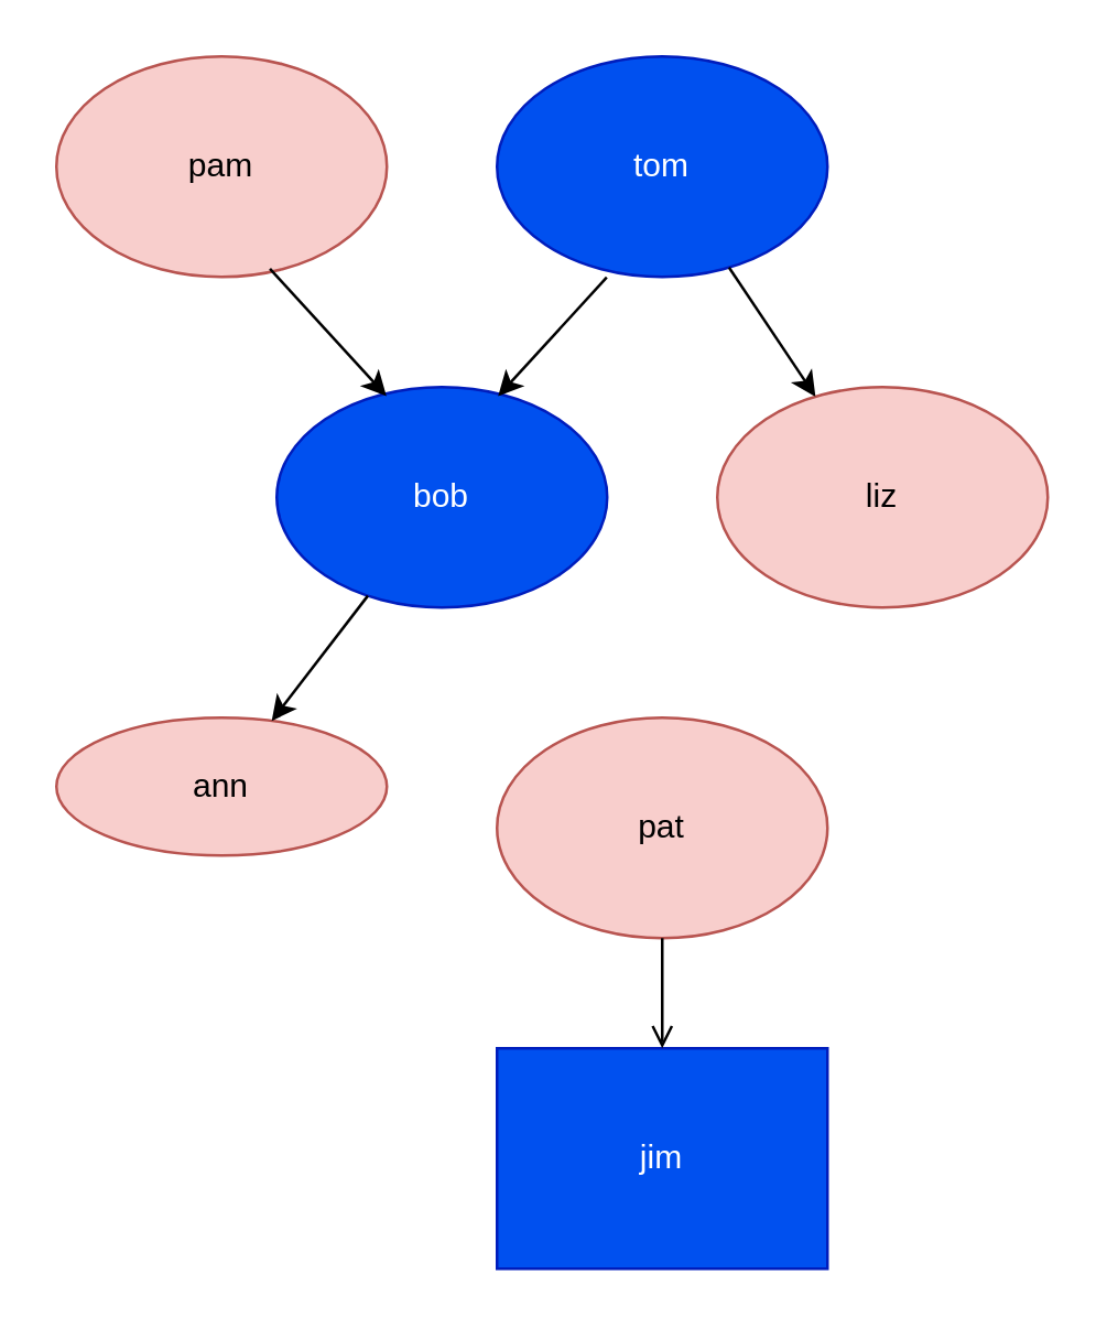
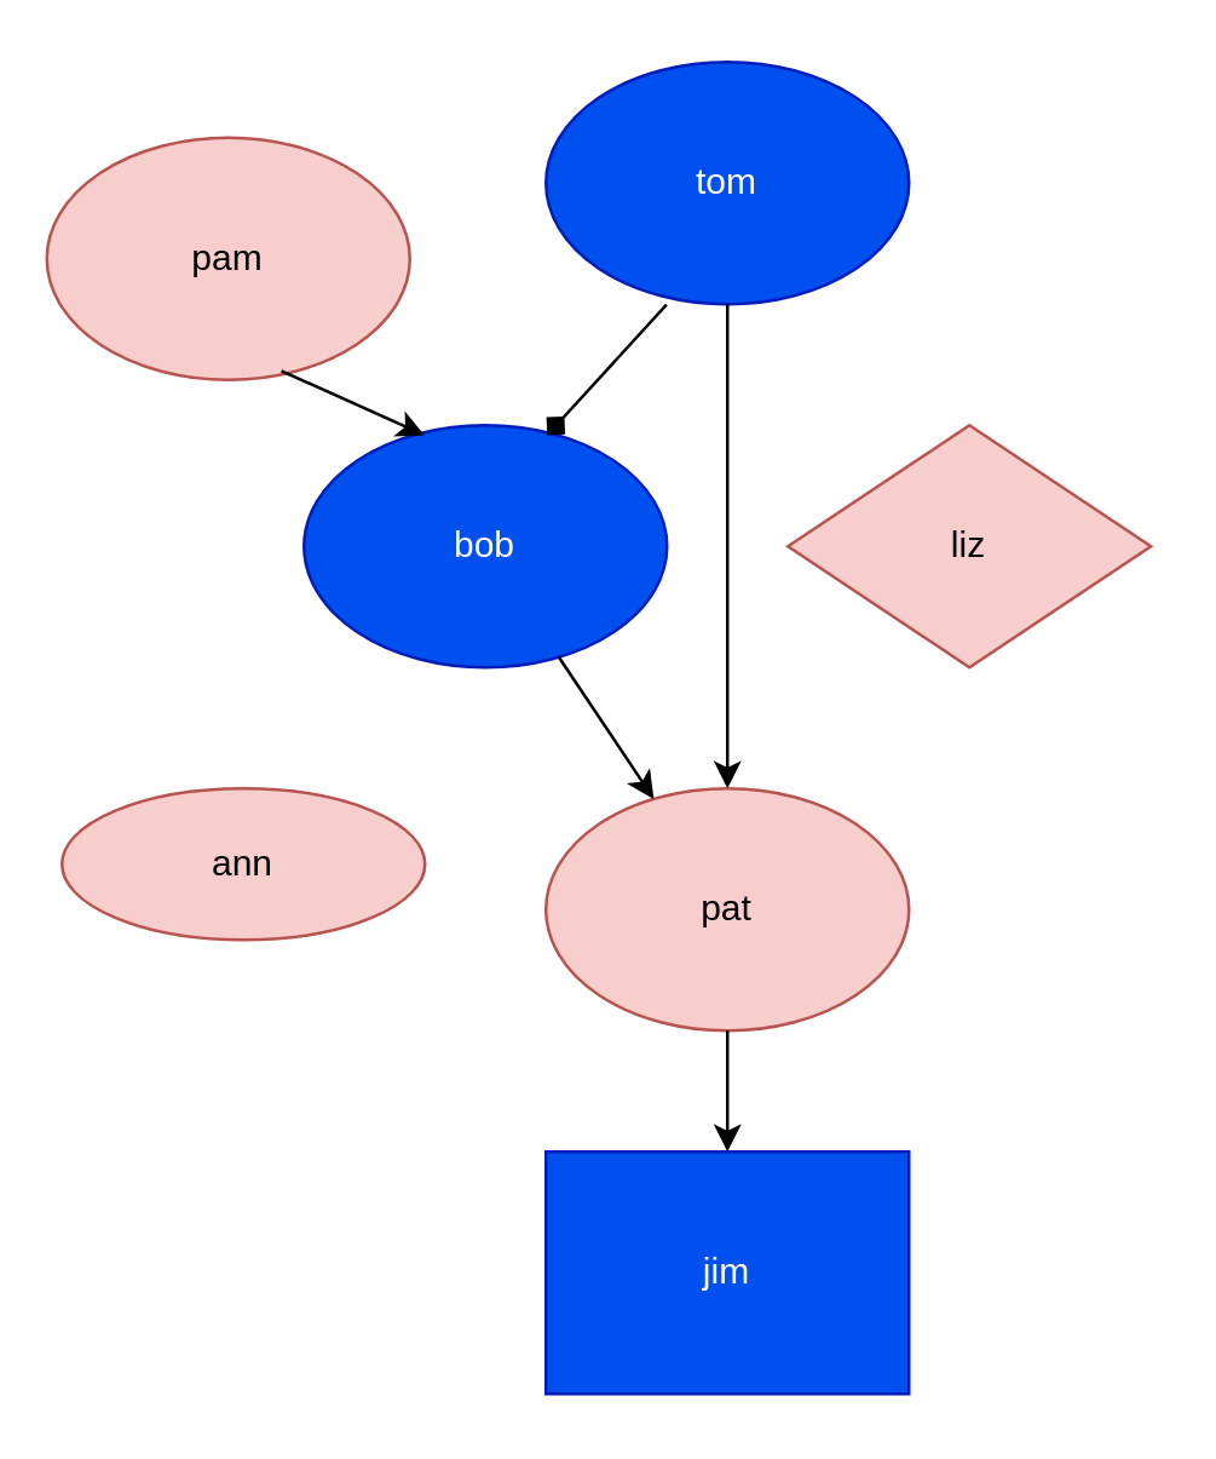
  <mxCell id="0" />
  <mxCell id="1" parent="0" />
- <mxCell id="2" value="pam" style="ellipse;whiteSpace=wrap;html=1;fillColor=#f8cecc;strokeColor=#b85450;" vertex="1" parent="1"><mxGeometry x="20" y="20" width="120" height="80" as="geometry" /></mxCell>
+ <mxCell id="2" value="pam" style="ellipse;whiteSpace=wrap;html=1;fillColor=#f8cecc;strokeColor=#b85450;" vertex="1" parent="1"><mxGeometry x="15" y="45" width="120" height="80" as="geometry" /></mxCell>
  <mxCell id="3" value="bob" style="ellipse;whiteSpace=wrap;html=1;fillColor=#0050ef;fontColor=#ffffff;strokeColor=#001DBC;" vertex="1" parent="1"><mxGeometry x="100" y="140" width="120" height="80" as="geometry" /></mxCell>
  <mxCell id="4" value="tom" style="ellipse;whiteSpace=wrap;html=1;fillColor=#0050ef;fontColor=#ffffff;strokeColor=#001DBC;" vertex="1" parent="1"><mxGeometry x="180" y="20" width="120" height="80" as="geometry" /></mxCell>
- <mxCell id="5" value="liz" style="ellipse;whiteSpace=wrap;html=1;fillColor=#f8cecc;strokeColor=#b85450;" vertex="1" parent="1"><mxGeometry x="260" y="140" width="120" height="80" as="geometry" /></mxCell>
+ <mxCell id="5" value="liz" style="rhombus;whiteSpace=wrap;html=1;fillColor=#f8cecc;strokeColor=#b85450;" vertex="1" parent="1"><mxGeometry x="260" y="140" width="120" height="80" as="geometry" /></mxCell>
  <mxCell id="6" value="" style="endArrow=classic;html=1;rounded=0;entryX=0.332;entryY=0.041;entryDx=0;entryDy=0;entryPerimeter=0;exitX=0.646;exitY=0.963;exitDx=0;exitDy=0;exitPerimeter=0;" edge="1" parent="1" source="2" target="3"><mxGeometry width="50" height="50" relative="1" as="geometry"><mxPoint x="100" y="100" as="sourcePoint" /><mxPoint x="140" y="140" as="targetPoint" /></mxGeometry></mxCell>
- <mxCell id="7" value="" style="endArrow=classic;html=1;rounded=0;exitX=0.332;exitY=1.002;exitDx=0;exitDy=0;exitPerimeter=0;entryX=0.67;entryY=0.041;entryDx=0;entryDy=0;entryPerimeter=0;" edge="1" parent="1" source="4" target="3"><mxGeometry width="50" height="50" relative="1" as="geometry"><mxPoint x="220" y="110" as="sourcePoint" /><mxPoint x="180" y="140" as="targetPoint" /></mxGeometry></mxCell>
- <mxCell id="8" value="" style="endArrow=classic;html=1;rounded=0;" edge="1" parent="1" source="4" target="5"><mxGeometry width="50" height="50" relative="1" as="geometry"><mxPoint x="260" y="100" as="sourcePoint" /><mxPoint x="300" y="140" as="targetPoint" /></mxGeometry></mxCell>
+ <mxCell id="7" value="" style="endArrow=diamond;html=1;rounded=0;exitX=0.332;exitY=1.002;exitDx=0;exitDy=0;exitPerimeter=0;entryX=0.67;entryY=0.041;entryDx=0;entryDy=0;entryPerimeter=0;" edge="1" parent="1" source="4" target="3"><mxGeometry width="50" height="50" relative="1" as="geometry"><mxPoint x="220" y="110" as="sourcePoint" /><mxPoint x="180" y="140" as="targetPoint" /></mxGeometry></mxCell>
+ <mxCell id="8" value="" style="endArrow=classic;html=1;rounded=0;" edge="1" parent="1" source="4" target="10"><mxGeometry width="50" height="50" relative="1" as="geometry"><mxPoint x="260" y="100" as="sourcePoint" /><mxPoint x="300" y="140" as="targetPoint" /></mxGeometry></mxCell>
  <mxCell id="9" value="ann" style="ellipse;whiteSpace=wrap;html=1;fillColor=#f8cecc;strokeColor=#b85450;" vertex="1" parent="1"><mxGeometry x="20" y="260" width="120" height="50" as="geometry" /></mxCell>
  <mxCell id="10" value="pat" style="ellipse;whiteSpace=wrap;html=1;fillColor=#f8cecc;strokeColor=#b85450;" vertex="1" parent="1"><mxGeometry x="180" y="260" width="120" height="80" as="geometry" /></mxCell>
  <mxCell id="11" value="jim" style="whiteSpace=wrap;html=1;fillColor=#0050ef;strokeColor=#001DBC;fontColor=#ffffff;rounded=0;" vertex="1" parent="1"><mxGeometry x="180" y="380" width="120" height="80" as="geometry" /></mxCell>
- <mxCell id="12" value="" style="endArrow=classic;html=1;rounded=0;" edge="1" parent="1" source="3" target="9"><mxGeometry width="50" height="50" relative="1" as="geometry"><mxPoint x="140" y="220" as="sourcePoint" /><mxPoint x="180" y="260" as="targetPoint" /></mxGeometry></mxCell>
- <mxCell id="13" value="" style="endArrow=open;html=1;rounded=0;entryX=0.5;entryY=0;entryDx=0;entryDy=0;" edge="1" parent="1" source="10" target="11"><mxGeometry width="50" height="50" relative="1" as="geometry"><mxPoint x="240" y="340" as="sourcePoint" /><mxPoint x="280" y="380" as="targetPoint" /></mxGeometry></mxCell>
+ <mxCell id="12" value="" style="endArrow=classic;html=1;rounded=0;" edge="1" parent="1" source="3" target="10"><mxGeometry width="50" height="50" relative="1" as="geometry"><mxPoint x="140" y="220" as="sourcePoint" /><mxPoint x="180" y="260" as="targetPoint" /></mxGeometry></mxCell>
+ <mxCell id="13" value="" style="endArrow=classic;html=1;rounded=0;entryX=0.5;entryY=0;entryDx=0;entryDy=0;" edge="1" parent="1" source="10" target="11"><mxGeometry width="50" height="50" relative="1" as="geometry"><mxPoint x="240" y="340" as="sourcePoint" /><mxPoint x="280" y="380" as="targetPoint" /></mxGeometry></mxCell>
